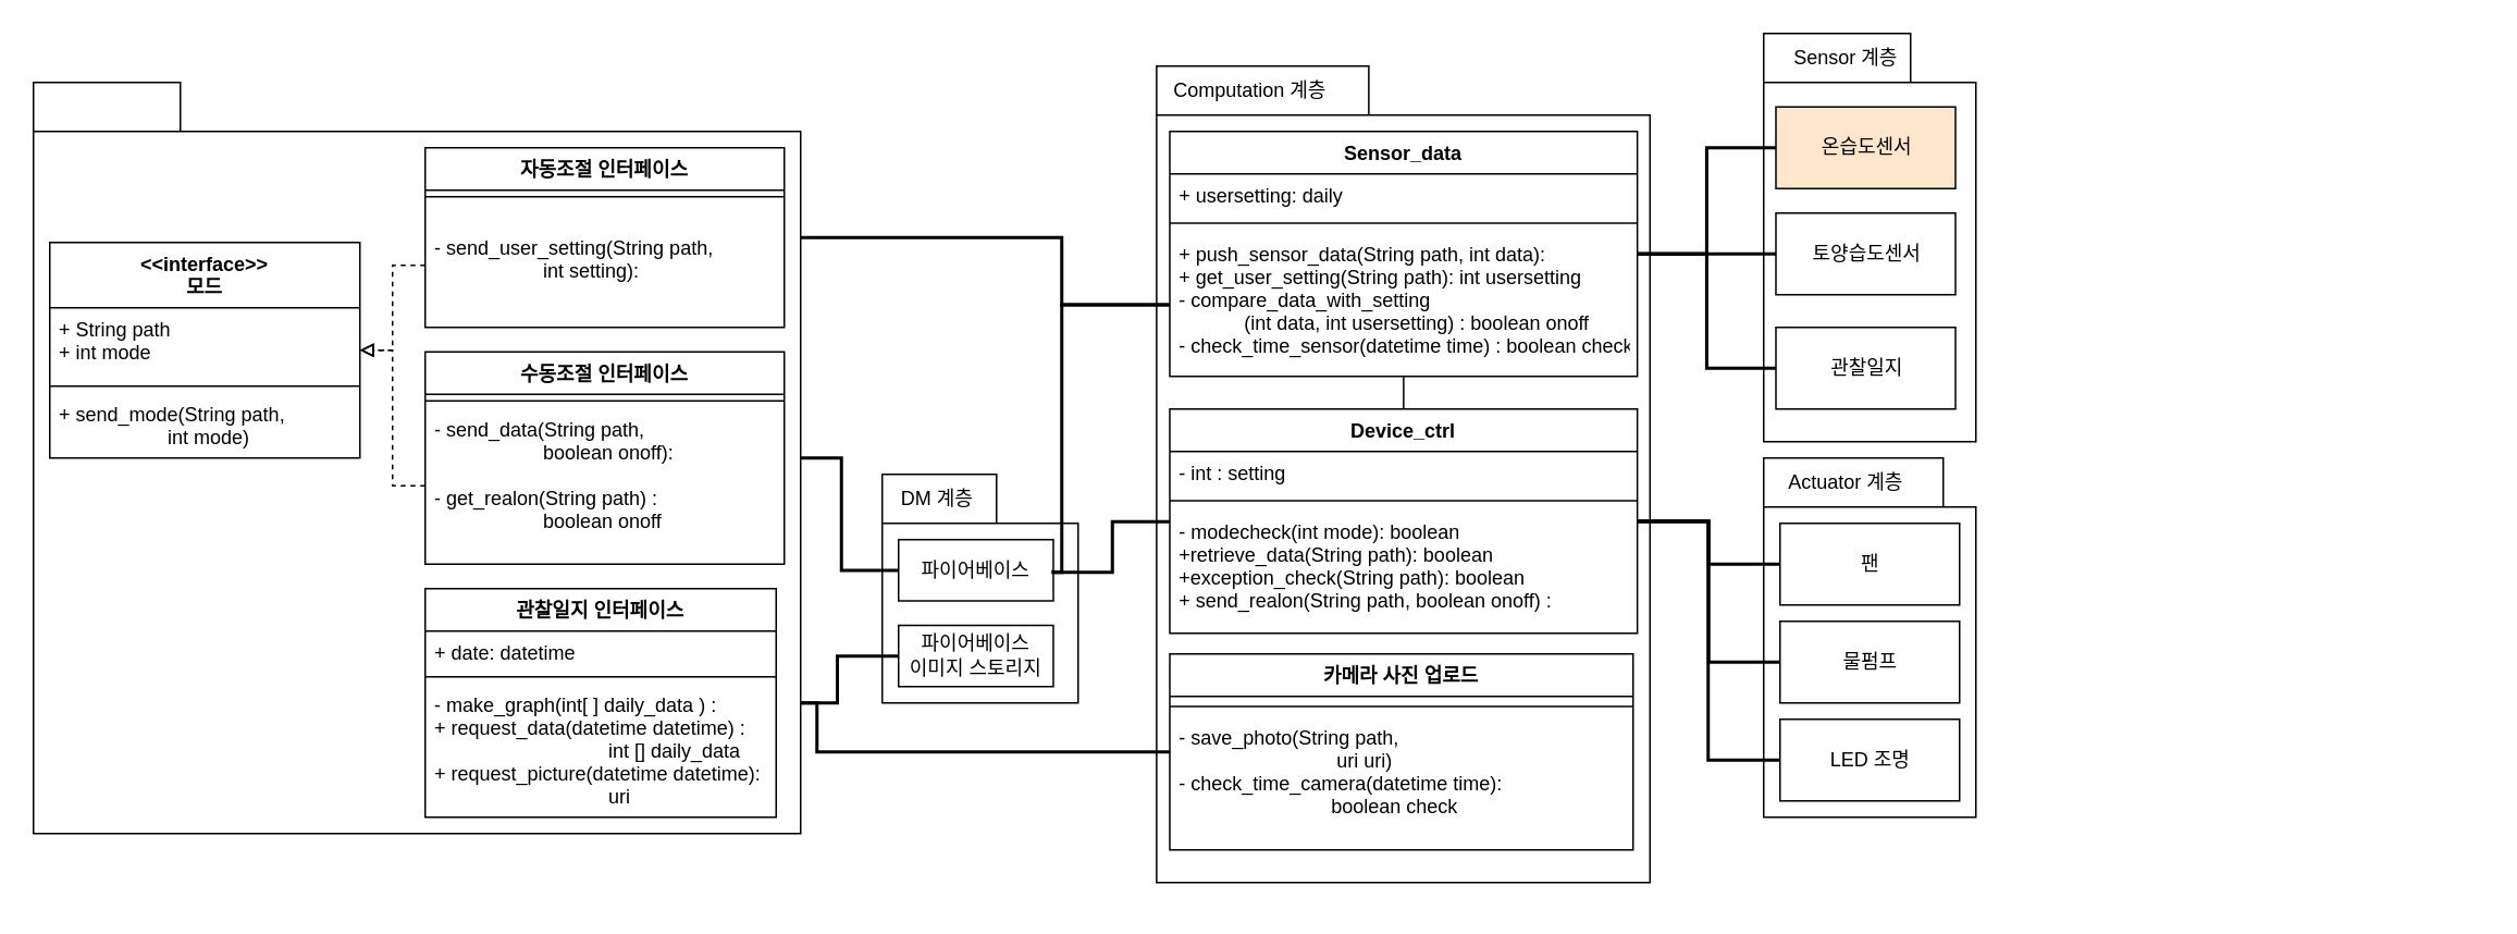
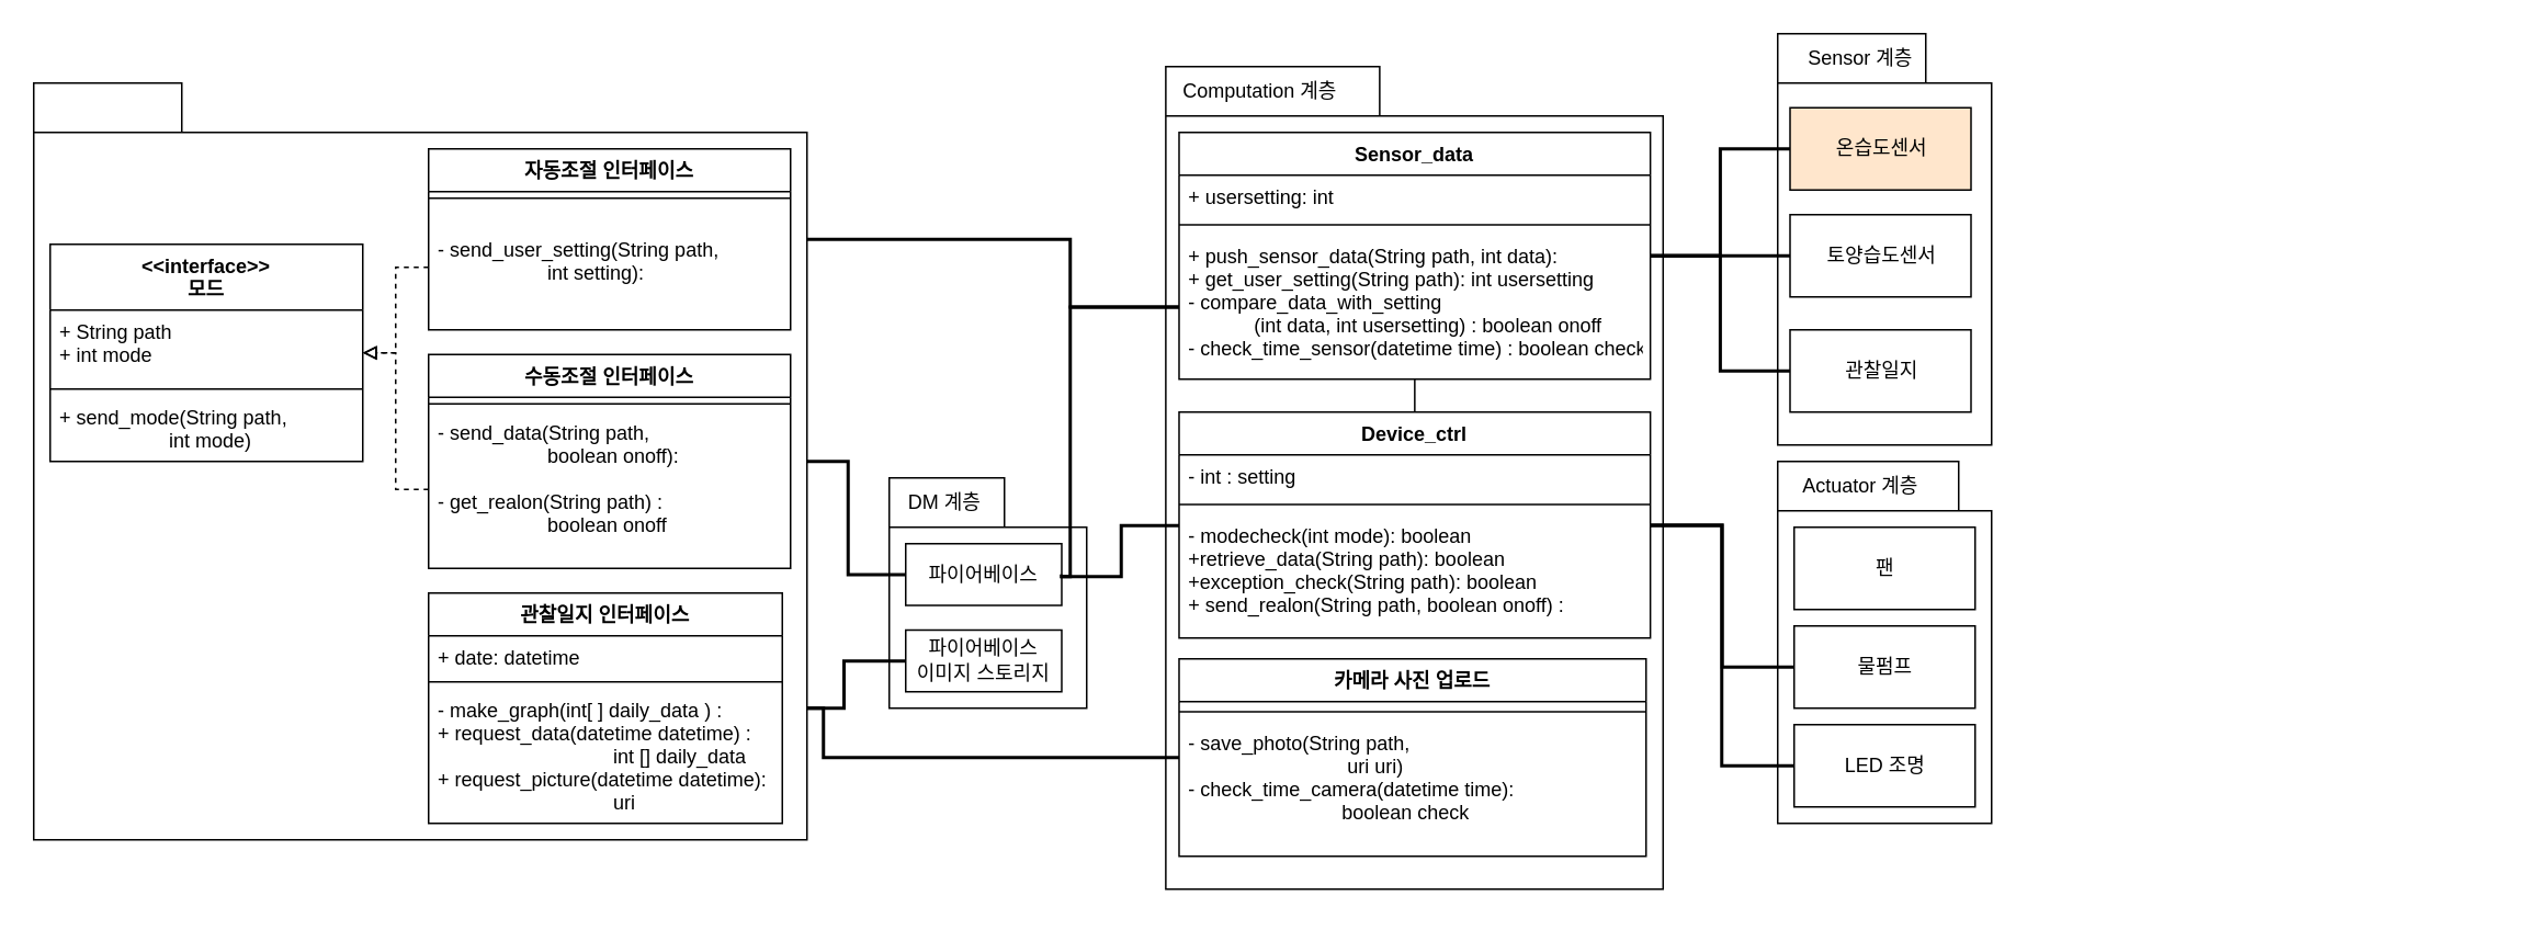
  <mxCell id="0" />
  <mxCell id="1" parent="0" />
  <mxCell id="2" value="" style="group" vertex="1" connectable="0" parent="1"><mxGeometry x="1080" y="280" width="440" height="270" as="geometry" /></mxCell>
  <mxCell id="3" value="" style="shape=folder;fontStyle=1;spacingTop=10;tabWidth=110;tabHeight=30;tabPosition=left;html=1;" parent="2" vertex="1"><mxGeometry width="130" height="220" as="geometry" /></mxCell>
  <mxCell id="4" value="팬" style="html=1;" parent="2" vertex="1"><mxGeometry x="10" y="40" width="110" height="50" as="geometry" /></mxCell>
  <mxCell id="5" value="물펌프" style="html=1;" parent="2" vertex="1"><mxGeometry x="10" y="100" width="110" height="50" as="geometry" /></mxCell>
  <mxCell id="6" value="&amp;nbsp;Actuator&amp;nbsp;&lt;span style=&quot;color: rgba(0, 0, 0, 0); font-family: monospace; font-size: 0px; text-align: start;&quot;&gt;3CmxGraphModel%3E%3Croot%3E%3CmxCell%20id%3D%220%22%2F%3E%3CmxCell%20id%3D%221%22%20parent%3D%220%22%2F%3E%3CmxCell%20id%3D%222%22%20value%3D%22%26amp%3Bnbsp%3B%EC%84%BC%EC%84%9C%20%EA%B3%84%EC%B8%B5%26amp%3Bnbsp%3B%22%20style%3D%22text%3Bhtml%3D1%3Balign%3Dcenter%3BverticalAlign%3Dmiddle%3Bresizable%3D0%3Bpoints%3D%5B%5D%3Bautosize%3D1%3BstrokeColor%3Dnone%3BfillColor%3Dnone%3B%22%20vertex%3D%221%22%20parent%3D%221%22%3E%3CmxGeometry%20x%3D%22730%22%20y%3D%2260%22%20width%3D%2280%22%20height%3D%2230%22%20as%3D%22geometry%22%2F%3E%3C%2FmxCell%3E%3C%2Froot%3E%3C%2FmxGraphModel%3E&amp;nbsp;&amp;nbsp;&lt;/span&gt;계층&amp;nbsp;" style="text;html=1;align=center;verticalAlign=middle;resizable=0;points=[];autosize=1;strokeColor=none;fillColor=none;" parent="2" vertex="1"><mxGeometry width="100" height="30" as="geometry" /></mxCell>
  <mxCell id="7" value="LED 조명" style="html=1;" parent="2" vertex="1"><mxGeometry x="10" y="160" width="110" height="50" as="geometry" /></mxCell>
  <mxCell id="8" value="" style="group" connectable="0" vertex="1" parent="1"><mxGeometry x="700" y="40" width="310.35" height="500" as="geometry" /></mxCell>
  <mxCell id="9" value="" style="shape=folder;fontStyle=1;spacingTop=10;tabWidth=130;tabHeight=30;tabPosition=left;html=1;" parent="8" vertex="1"><mxGeometry x="8.08" width="302.27" height="500" as="geometry" /></mxCell>
  <mxCell id="10" value="Device_ctrl" style="swimlane;fontStyle=1;align=center;verticalAlign=top;childLayout=stackLayout;horizontal=1;startSize=26;horizontalStack=0;resizeParent=1;resizeParentMax=0;resizeLast=0;collapsible=1;marginBottom=0;" parent="8" vertex="1"><mxGeometry x="16.162" y="210" width="286.434" height="137.295" as="geometry" /></mxCell>
  <mxCell id="11" value="- int : setting&#10;" style="text;strokeColor=none;fillColor=none;align=left;verticalAlign=top;spacingLeft=4;spacingRight=4;overflow=hidden;rotatable=0;points=[[0,0.5],[1,0.5]];portConstraint=eastwest;" parent="10" vertex="1"><mxGeometry y="26" width="286.434" height="24" as="geometry" /></mxCell>
  <mxCell id="12" value="" style="line;strokeWidth=1;fillColor=none;align=left;verticalAlign=middle;spacingTop=-1;spacingLeft=3;spacingRight=3;rotatable=0;labelPosition=right;points=[];portConstraint=eastwest;strokeColor=inherit;" parent="10" vertex="1"><mxGeometry y="50" width="286.434" height="12.235" as="geometry" /></mxCell>
  <mxCell id="13" value="- modecheck(int mode): boolean&#10;+retrieve_data(String path): boolean&#10;+exception_check(String path): boolean&#10;+ send_realon(String path, boolean onoff) :" style="text;strokeColor=none;fillColor=none;align=left;verticalAlign=top;spacingLeft=4;spacingRight=4;overflow=hidden;rotatable=0;points=[[0,0.5],[1,0.5]];portConstraint=eastwest;" parent="10" vertex="1"><mxGeometry y="62.235" width="286.434" height="75.06" as="geometry" /></mxCell>
  <mxCell id="14" style="edgeStyle=orthogonalEdgeStyle;rounded=0;orthogonalLoop=1;jettySize=auto;html=1;endArrow=none;endFill=0;" edge="1" parent="8" source="15" target="10"><mxGeometry relative="1" as="geometry" /></mxCell>
  <mxCell id="15" value="Sensor_data" style="swimlane;fontStyle=1;align=center;verticalAlign=top;childLayout=stackLayout;horizontal=1;startSize=26;horizontalStack=0;resizeParent=1;resizeParentMax=0;resizeLast=0;collapsible=1;marginBottom=0;" parent="8" vertex="1"><mxGeometry x="16.162" y="40" width="286.434" height="149.995" as="geometry" /></mxCell>
- <mxCell id="16" value="+ usersetting: daily" style="text;strokeColor=none;fillColor=none;align=left;verticalAlign=top;spacingLeft=4;spacingRight=4;overflow=hidden;rotatable=0;points=[[0,0.5],[1,0.5]];portConstraint=eastwest;" parent="15" vertex="1"><mxGeometry y="26" width="286.434" height="24" as="geometry" /></mxCell>
+ <mxCell id="16" value="+ usersetting: int" style="text;strokeColor=none;fillColor=none;align=left;verticalAlign=top;spacingLeft=4;spacingRight=4;overflow=hidden;rotatable=0;points=[[0,0.5],[1,0.5]];portConstraint=eastwest;" parent="15" vertex="1"><mxGeometry y="26" width="286.434" height="24" as="geometry" /></mxCell>
  <mxCell id="17" value="" style="line;strokeWidth=1;fillColor=none;align=left;verticalAlign=middle;spacingTop=-1;spacingLeft=3;spacingRight=3;rotatable=0;labelPosition=right;points=[];portConstraint=eastwest;strokeColor=inherit;" parent="15" vertex="1"><mxGeometry y="50" width="286.434" height="12.235" as="geometry" /></mxCell>
  <mxCell id="18" value="+ push_sensor_data(String path, int data):&#10;+ get_user_setting(String path): int usersetting&#10;- compare_data_with_setting &#10;            (int data, int usersetting) : boolean onoff&#10;- check_time_sensor(datetime time) : boolean check" style="text;strokeColor=none;fillColor=none;align=left;verticalAlign=top;spacingLeft=4;spacingRight=4;overflow=hidden;rotatable=0;points=[[0,0.5],[1,0.5]];portConstraint=eastwest;" parent="15" vertex="1"><mxGeometry y="62.235" width="286.434" height="87.76" as="geometry" /></mxCell>
  <mxCell id="19" value="카메라 사진 업로드" style="swimlane;fontStyle=1;align=center;verticalAlign=top;childLayout=stackLayout;horizontal=1;startSize=26;horizontalStack=0;resizeParent=1;resizeParentMax=0;resizeLast=0;collapsible=1;marginBottom=0;" vertex="1" parent="8"><mxGeometry x="16.16" y="360" width="283.84" height="119.995" as="geometry" /></mxCell>
  <mxCell id="20" value="" style="line;strokeWidth=1;fillColor=none;align=left;verticalAlign=middle;spacingTop=-1;spacingLeft=3;spacingRight=3;rotatable=0;labelPosition=right;points=[];portConstraint=eastwest;strokeColor=inherit;" vertex="1" parent="19"><mxGeometry y="26" width="283.84" height="12.235" as="geometry" /></mxCell>
  <mxCell id="21" value="- save_photo(String path,&#10;                             uri uri)&#10;- check_time_camera(datetime time):&#10;                            boolean check" style="text;strokeColor=none;fillColor=none;align=left;verticalAlign=top;spacingLeft=4;spacingRight=4;overflow=hidden;rotatable=0;points=[[0,0.5],[1,0.5]];portConstraint=eastwest;" vertex="1" parent="19"><mxGeometry y="38.235" width="283.84" height="81.76" as="geometry" /></mxCell>
  <mxCell id="22" value="&amp;nbsp;Computation&amp;nbsp;&lt;span style=&quot;color: rgba(0, 0, 0, 0); font-family: monospace; font-size: 0px; text-align: start;&quot;&gt;CmxGraphModel%3E%3Croot%3E%3CmxCell%20id%3D%220%22%2F%3E%3CmxCell%20id%3D%221%22%20parent%3D%220%22%2F%3E%3CmxCell%20id%3D%222%22%20value%3D%22%26amp%3Bnbsp%3B%EC%84%BC%EC%84%9C%20%EA%B3%84%EC%B8%B5%26amp%3Bnbsp%3B%22%20style%3D%22text%3Bhtml%3D1%3Balign%3Dcenter%3BverticalAlign%3Dmiddle%3Bresizable%3D0%3Bpoints%3D%5B%5D%3Bautosize%3D1%3BstrokeColor%3Dnone%3BfillColor%3Dnone%3B%22%20vertex%3D%221%22%20parent%3D%221%22%3E%3CmxGeometry%20x%3D%22730%22%20y%3D%2260%22%20width%3D%2280%22%20height%3D%2230%22%20as%3D%22geometry%22%2F%3E%3C%2FmxCell%3E%3C%2Froot%3E%3C%2FmxGraphModel%3E&amp;nbsp;&lt;/span&gt;계층&amp;nbsp;" style="text;html=1;align=center;verticalAlign=middle;resizable=0;points=[];autosize=1;strokeColor=none;fillColor=none;" parent="8" vertex="1"><mxGeometry width="130" height="30" as="geometry" /></mxCell>
  <mxCell id="23" style="edgeStyle=orthogonalEdgeStyle;rounded=0;orthogonalLoop=1;jettySize=auto;html=1;startArrow=none;startFill=0;endArrow=none;endFill=0;entryX=0;entryY=0.5;entryDx=0;entryDy=0;strokeWidth=2;" edge="1" parent="1" source="50" target="18"><mxGeometry relative="1" as="geometry"><Array as="points"><mxPoint x="650" y="145" /><mxPoint x="650" y="186" /></Array></mxGeometry></mxCell>
  <mxCell id="24" value="" style="group" connectable="0" vertex="1" parent="1"><mxGeometry x="1080" y="20" width="130" height="250" as="geometry" /></mxCell>
  <mxCell id="25" value="" style="shape=folder;fontStyle=1;spacingTop=10;tabWidth=90;tabHeight=30;tabPosition=left;html=1;" parent="24" vertex="1"><mxGeometry width="130" height="250" as="geometry" /></mxCell>
  <mxCell id="26" value="온습도센서" style="html=1;fillColor=#ffe6cc;" parent="24" vertex="1"><mxGeometry x="7.5" y="45" width="110" height="50" as="geometry" /></mxCell>
  <mxCell id="27" value="&amp;nbsp;Sensor 계층&amp;nbsp;" style="text;html=1;align=center;verticalAlign=middle;resizable=0;points=[];autosize=1;strokeColor=none;fillColor=none;" parent="24" vertex="1"><mxGeometry width="100" height="30" as="geometry" /></mxCell>
  <mxCell id="28" value="토양습도센서" style="html=1;" parent="24" vertex="1"><mxGeometry x="7.5" y="110" width="110" height="50" as="geometry" /></mxCell>
  <mxCell id="29" value="관찰일지" style="html=1;" parent="24" vertex="1"><mxGeometry x="7.5" y="180" width="110" height="50" as="geometry" /></mxCell>
  <mxCell id="30" style="edgeStyle=orthogonalEdgeStyle;rounded=0;orthogonalLoop=1;jettySize=auto;html=1;startArrow=none;startFill=0;endArrow=none;endFill=0;strokeWidth=2;" edge="1" parent="1" source="26" target="15"><mxGeometry relative="1" as="geometry" /></mxCell>
  <mxCell id="31" style="edgeStyle=orthogonalEdgeStyle;rounded=0;orthogonalLoop=1;jettySize=auto;html=1;startArrow=none;startFill=0;endArrow=none;endFill=0;strokeWidth=2;" edge="1" parent="1" source="28" target="15"><mxGeometry relative="1" as="geometry" /></mxCell>
  <mxCell id="32" style="edgeStyle=orthogonalEdgeStyle;rounded=0;orthogonalLoop=1;jettySize=auto;html=1;startArrow=none;startFill=0;endArrow=none;endFill=0;strokeWidth=2;" edge="1" parent="1" source="29" target="15"><mxGeometry relative="1" as="geometry" /></mxCell>
- <mxCell id="33" style="edgeStyle=orthogonalEdgeStyle;rounded=0;orthogonalLoop=1;jettySize=auto;html=1;startArrow=none;startFill=0;endArrow=none;endFill=0;strokeWidth=2;" edge="1" parent="1" source="4" target="10"><mxGeometry relative="1" as="geometry" /></mxCell>
  <mxCell id="34" style="edgeStyle=orthogonalEdgeStyle;rounded=0;orthogonalLoop=1;jettySize=auto;html=1;startArrow=none;startFill=0;endArrow=none;endFill=0;strokeWidth=2;" edge="1" parent="1" source="5" target="10"><mxGeometry relative="1" as="geometry" /></mxCell>
  <mxCell id="35" style="edgeStyle=orthogonalEdgeStyle;rounded=0;orthogonalLoop=1;jettySize=auto;html=1;startArrow=none;startFill=0;endArrow=none;endFill=0;strokeWidth=2;" edge="1" parent="1" source="7" target="10"><mxGeometry relative="1" as="geometry"><Array as="points"><mxPoint x="1046" y="465" /><mxPoint x="1046" y="319" /></Array></mxGeometry></mxCell>
  <mxCell id="36" value="" style="group" connectable="0" vertex="1" parent="1"><mxGeometry x="540" y="290" width="120" height="140" as="geometry" /></mxCell>
  <mxCell id="37" value="" style="shape=folder;fontStyle=1;spacingTop=10;tabWidth=70;tabHeight=30;tabPosition=left;html=1;" parent="36" vertex="1"><mxGeometry width="120" height="140" as="geometry" /></mxCell>
  <mxCell id="38" value="DM 계층&amp;nbsp;" style="text;html=1;align=center;verticalAlign=middle;resizable=0;points=[];autosize=1;strokeColor=none;fillColor=none;" parent="36" vertex="1"><mxGeometry width="70" height="30" as="geometry" /></mxCell>
  <mxCell id="39" value="파이어베이스" style="html=1;" parent="36" vertex="1"><mxGeometry x="10.0" y="40" width="94.823" height="37.5" as="geometry" /></mxCell>
  <mxCell id="40" value="파이어베이스 &lt;br&gt;이미지 스토리지" style="html=1;" parent="36" vertex="1"><mxGeometry x="10.002" y="92.5" width="94.823" height="37.5" as="geometry" /></mxCell>
  <mxCell id="41" style="edgeStyle=orthogonalEdgeStyle;rounded=0;orthogonalLoop=1;jettySize=auto;html=1;startArrow=none;startFill=0;endArrow=none;endFill=0;strokeColor=#000000;strokeWidth=2;entryX=1;entryY=0.5;entryDx=0;entryDy=0;" edge="1" parent="1" source="18" target="39"><mxGeometry relative="1" as="geometry"><Array as="points"><mxPoint x="650" y="186" /><mxPoint x="650" y="350" /><mxPoint x="645" y="350" /></Array></mxGeometry></mxCell>
  <mxCell id="42" style="edgeStyle=orthogonalEdgeStyle;rounded=0;orthogonalLoop=1;jettySize=auto;html=1;entryX=0;entryY=0.5;entryDx=0;entryDy=0;startArrow=none;startFill=0;endArrow=none;endFill=0;strokeWidth=2;" edge="1" parent="1" source="53" target="40"><mxGeometry relative="1" as="geometry" /></mxCell>
  <mxCell id="43" style="edgeStyle=orthogonalEdgeStyle;rounded=0;orthogonalLoop=1;jettySize=auto;html=1;strokeColor=#000000;strokeWidth=2;startArrow=none;startFill=0;endArrow=none;endFill=0;" edge="1" parent="1" source="19" target="53"><mxGeometry relative="1" as="geometry"><Array as="points"><mxPoint x="500" y="460" /><mxPoint x="500" y="430" /></Array></mxGeometry></mxCell>
  <mxCell id="44" style="edgeStyle=orthogonalEdgeStyle;rounded=0;orthogonalLoop=1;jettySize=auto;html=1;endArrow=none;endFill=0;strokeWidth=2;" edge="1" parent="1" source="39" target="47"><mxGeometry relative="1" as="geometry" /></mxCell>
  <mxCell id="45" style="edgeStyle=orthogonalEdgeStyle;rounded=0;orthogonalLoop=1;jettySize=auto;html=1;exitX=1;exitY=0.5;exitDx=0;exitDy=0;endArrow=none;endFill=0;strokeWidth=2;" edge="1" parent="1" source="39" target="10"><mxGeometry relative="1" as="geometry"><Array as="points"><mxPoint x="645" y="350" /><mxPoint x="681" y="350" /><mxPoint x="681" y="319" /></Array></mxGeometry></mxCell>
  <mxCell id="46" value="" style="shape=folder;fontStyle=1;spacingTop=10;tabWidth=90;tabHeight=30;tabPosition=left;html=1;" parent="1" vertex="1"><mxGeometry x="20" y="50" width="470" height="460" as="geometry" /></mxCell>
  <mxCell id="47" value="수동조절 인터페이스" style="swimlane;fontStyle=1;align=center;verticalAlign=top;childLayout=stackLayout;horizontal=1;startSize=26;horizontalStack=0;resizeParent=1;resizeParentMax=0;resizeLast=0;collapsible=1;marginBottom=0;" vertex="1" parent="1"><mxGeometry x="260" y="215" width="220" height="130" as="geometry" /></mxCell>
  <mxCell id="48" value="" style="line;strokeWidth=1;fillColor=none;align=left;verticalAlign=middle;spacingTop=-1;spacingLeft=3;spacingRight=3;rotatable=0;labelPosition=right;points=[];portConstraint=eastwest;strokeColor=inherit;" vertex="1" parent="47"><mxGeometry y="26" width="220" height="8" as="geometry" /></mxCell>
  <mxCell id="49" value="- send_data(String path, &#10;                    boolean onoff):&#10;&#10;- get_realon(String path) :&#10;                    boolean onoff" style="text;strokeColor=none;fillColor=none;align=left;verticalAlign=top;spacingLeft=4;spacingRight=4;overflow=hidden;rotatable=0;points=[[0,0.5],[1,0.5]];portConstraint=eastwest;" vertex="1" parent="47"><mxGeometry y="34" width="220" height="96" as="geometry" /></mxCell>
  <mxCell id="50" value="자동조절 인터페이스" style="swimlane;fontStyle=1;align=center;verticalAlign=top;childLayout=stackLayout;horizontal=1;startSize=26;horizontalStack=0;resizeParent=1;resizeParentMax=0;resizeLast=0;collapsible=1;marginBottom=0;" vertex="1" parent="1"><mxGeometry x="260" y="90" width="220" height="110" as="geometry" /></mxCell>
  <mxCell id="51" value="" style="line;strokeWidth=1;fillColor=none;align=left;verticalAlign=middle;spacingTop=-1;spacingLeft=3;spacingRight=3;rotatable=0;labelPosition=right;points=[];portConstraint=eastwest;strokeColor=inherit;" vertex="1" parent="50"><mxGeometry y="26" width="220" height="8" as="geometry" /></mxCell>
  <mxCell id="52" value="&#10;- send_user_setting(String path,&#10;                    int setting):" style="text;strokeColor=none;fillColor=none;align=left;verticalAlign=top;spacingLeft=4;spacingRight=4;overflow=hidden;rotatable=0;points=[[0,0.5],[1,0.5]];portConstraint=eastwest;" vertex="1" parent="50"><mxGeometry y="34" width="220" height="76" as="geometry" /></mxCell>
  <mxCell id="53" value="관찰일지 인터페이스" style="swimlane;fontStyle=1;align=center;verticalAlign=top;childLayout=stackLayout;horizontal=1;startSize=26;horizontalStack=0;resizeParent=1;resizeParentMax=0;resizeLast=0;collapsible=1;marginBottom=0;" vertex="1" parent="1"><mxGeometry x="260" y="360" width="215" height="140" as="geometry" /></mxCell>
  <mxCell id="54" value="+ date: datetime&#10;" style="text;strokeColor=none;fillColor=none;align=left;verticalAlign=top;spacingLeft=4;spacingRight=4;overflow=hidden;rotatable=0;points=[[0,0.5],[1,0.5]];portConstraint=eastwest;" vertex="1" parent="53"><mxGeometry y="26" width="215" height="24" as="geometry" /></mxCell>
  <mxCell id="55" value="" style="line;strokeWidth=1;fillColor=none;align=left;verticalAlign=middle;spacingTop=-1;spacingLeft=3;spacingRight=3;rotatable=0;labelPosition=right;points=[];portConstraint=eastwest;strokeColor=inherit;" vertex="1" parent="53"><mxGeometry y="50" width="215" height="8" as="geometry" /></mxCell>
  <mxCell id="56" value="- make_graph(int[ ] daily_data ) :&#10;+ request_data(datetime datetime) : &#10;                                int [] daily_data&#10;+ request_picture(datetime datetime):&#10;                                uri" style="text;strokeColor=none;fillColor=none;align=left;verticalAlign=top;spacingLeft=4;spacingRight=4;overflow=hidden;rotatable=0;points=[[0,0.5],[1,0.5]];portConstraint=eastwest;" vertex="1" parent="53"><mxGeometry y="58" width="215" height="82" as="geometry" /></mxCell>
  <mxCell id="57" value="&lt;&lt;interface&gt;&gt; &#10;모드" style="swimlane;fontStyle=1;align=center;verticalAlign=top;childLayout=stackLayout;horizontal=1;startSize=40;horizontalStack=0;resizeParent=1;resizeParentMax=0;resizeLast=0;collapsible=1;marginBottom=0;" vertex="1" parent="1"><mxGeometry x="30" y="148" width="190" height="132" as="geometry" /></mxCell>
  <mxCell id="58" value="+ String path&#10;+ int mode" style="text;strokeColor=none;fillColor=none;align=left;verticalAlign=top;spacingLeft=4;spacingRight=4;overflow=hidden;rotatable=0;points=[[0,0.5],[1,0.5]];portConstraint=eastwest;" vertex="1" parent="57"><mxGeometry y="40" width="190" height="44" as="geometry" /></mxCell>
  <mxCell id="59" value="" style="line;strokeWidth=1;fillColor=none;align=left;verticalAlign=middle;spacingTop=-1;spacingLeft=3;spacingRight=3;rotatable=0;labelPosition=right;points=[];portConstraint=eastwest;strokeColor=inherit;" vertex="1" parent="57"><mxGeometry y="84" width="190" height="8" as="geometry" /></mxCell>
  <mxCell id="60" value="+ send_mode(String path,&#10;                    int mode)" style="text;strokeColor=none;fillColor=none;align=left;verticalAlign=top;spacingLeft=4;spacingRight=4;overflow=hidden;rotatable=0;points=[[0,0.5],[1,0.5]];portConstraint=eastwest;" vertex="1" parent="57"><mxGeometry y="92" width="190" height="40" as="geometry" /></mxCell>
  <mxCell id="61" style="edgeStyle=orthogonalEdgeStyle;rounded=0;orthogonalLoop=1;jettySize=auto;html=1;endArrow=block;endFill=0;startArrow=none;startFill=0;dashed=1;" edge="1" parent="1" source="52" target="57"><mxGeometry relative="1" as="geometry" /></mxCell>
  <mxCell id="62" style="edgeStyle=orthogonalEdgeStyle;rounded=0;orthogonalLoop=1;jettySize=auto;html=1;dashed=1;startArrow=none;startFill=0;endArrow=block;endFill=0;" edge="1" parent="1" source="49" target="57"><mxGeometry relative="1" as="geometry" /></mxCell>
